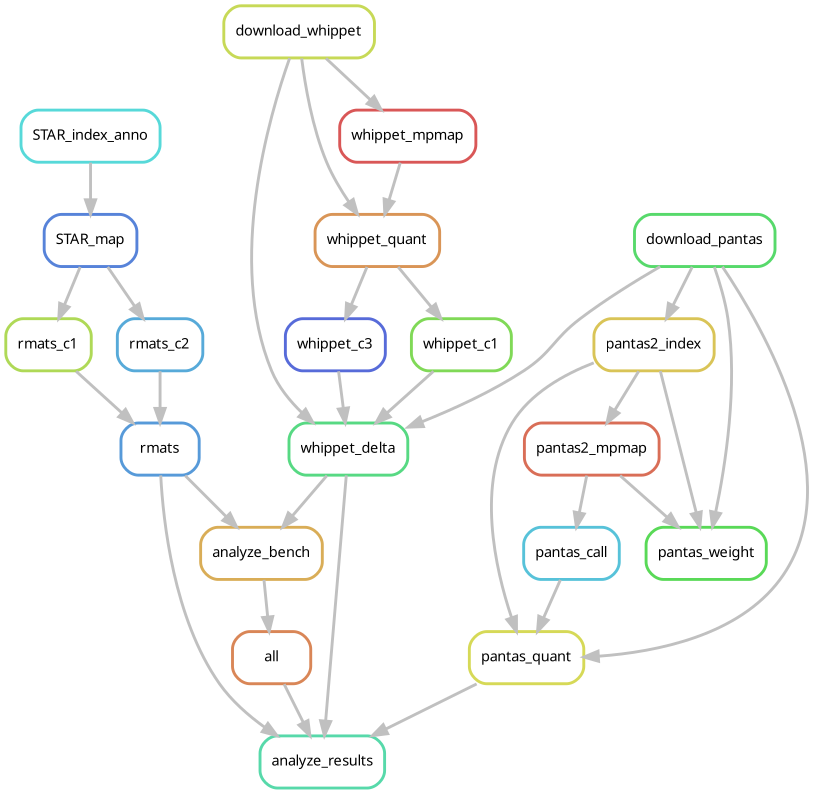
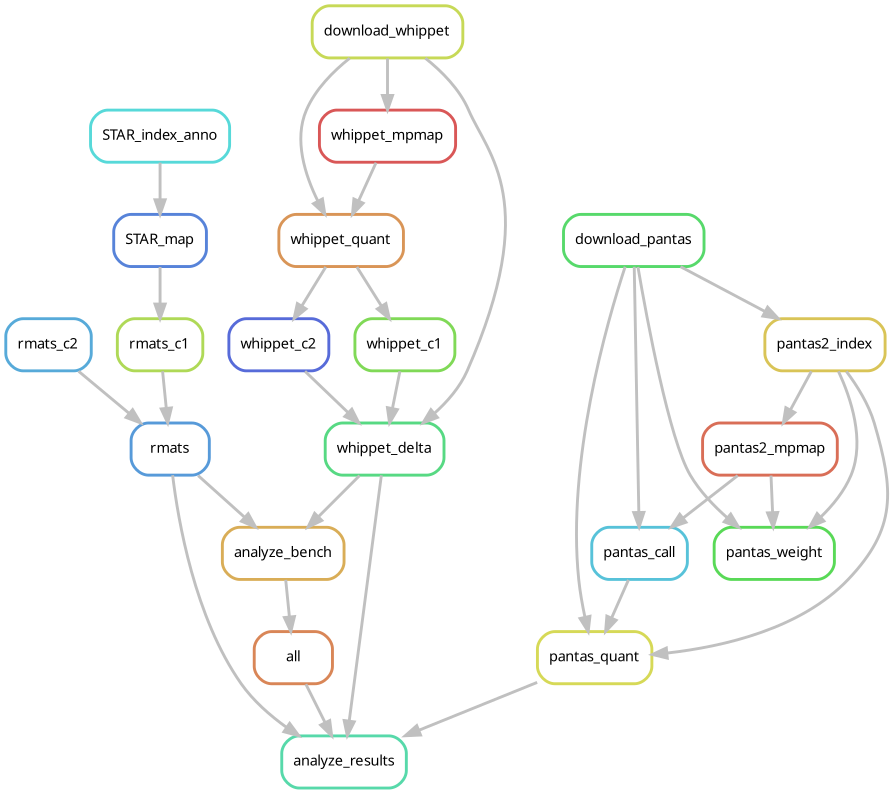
  digraph {
    bgcolor=white
    node [fontname=sans fontsize=10 penwidth=2 shape=box style=rounded]
    edge [color=grey penwidth=2]
    n1 [color="0.06 0.6 0.85" label=all]
    n2 [color="0.44 0.6 0.85" label=analyze_results]
    n3 [color="0.11 0.6 0.85" label=analyze_bench]
    n4 [color="0.58 0.6 0.85" label=rmats]
    n5 [color="0.22 0.6 0.85" label=rmats_c1]
    n6 [color="0.61 0.6 0.85" label=STAR_map]
    n7 [color="0.56 0.6 0.85" label=rmats_c2]
    n8 [color="0.50 0.6 0.85" label=STAR_index_anno]
    n9 [color="0.39 0.6 0.85" label=whippet_delta]
    n10 [color="0.28 0.6 0.85" label=whippet_c1]
    n11 [color="0.08 0.6 0.85" label=whippet_quant]
-   n12 [color="0.64 0.6 0.85" label=whippet_c3]
+   n12 [color="0.64 0.6 0.85" label=whippet_c2]
    n13 [color="0.00 0.6 0.85" label=whippet_mpmap]
    n14 [color="0.19 0.6 0.85" label=download_whippet]
    n15 [color="0.17 0.6 0.85" label=pantas_quant]
    n16 [color="0.14 0.6 0.85" label=pantas2_index]
    n17 [color="0.33 0.6 0.85" label=pantas_weight]
    n18 [color="0.03 0.6 0.85" label=pantas2_mpmap]
    n19 [color="0.53 0.6 0.85" label=pantas_call]
    n20 [color="0.36 0.6 0.85" label=download_pantas]
    n1 -> n2
    n3 -> n1
    n4 -> n2
    n4 -> n3
    n5 -> n4
    n6 -> n5
-   n6 -> n7
    n7 -> n4
    n8 -> n6
    n9 -> n2
    n9 -> n3
    n10 -> n9
    n11 -> n10
    n11 -> n12
    n12 -> n9
    n13 -> n11
    n14 -> n9
    n14 -> n11
    n14 -> n13
    n15 -> n2
    n16 -> n15
    n16 -> n17
    n16 -> n18
    n18 -> n17
    n18 -> n19
    n19 -> n15
    n20 -> n15
    n20 -> n16
    n20 -> n17
-   n20 -> n9
+   n20 -> n19
  }
